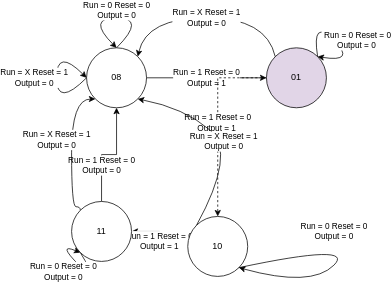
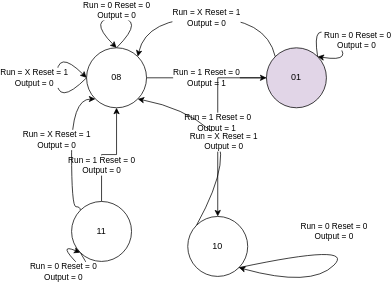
  <mxCell id="0" />
  <mxCell id="1" parent="0" />
  <mxCell id="2" value="Run = 1 Reset = 0&lt;br&gt;Output = 1" style="edgeStyle=orthogonalEdgeStyle;rounded=0;orthogonalLoop=1;jettySize=auto;html=1;exitX=1;exitY=0.5;exitDx=0;exitDy=0;entryX=0;entryY=0.5;entryDx=0;entryDy=0;" parent="1" source="3" target="5" edge="1"><mxGeometry relative="1" as="geometry" /></mxCell>
  <mxCell id="3" value="08" style="ellipse;whiteSpace=wrap;html=1;" parent="1" vertex="1"><mxGeometry x="60" y="60" width="80" height="80" as="geometry" /></mxCell>
- <mxCell id="4" value="Run = 1 Reset = 0&lt;br&gt;Output = 1&amp;nbsp;" style="edgeStyle=orthogonalEdgeStyle;rounded=0;orthogonalLoop=1;jettySize=auto;html=1;entryX=0.5;entryY=0;entryDx=0;entryDy=0;dashed=1;" parent="1" source="5" target="8" edge="1"><mxGeometry relative="1" as="geometry" /></mxCell>
+ <mxCell id="4" value="Run = 1 Reset = 0&lt;br&gt;Output = 1&amp;nbsp;" style="edgeStyle=orthogonalEdgeStyle;rounded=0;orthogonalLoop=1;jettySize=auto;html=1;entryX=0.5;entryY=0;entryDx=0;entryDy=0;" parent="1" source="5" target="8" edge="1"><mxGeometry relative="1" as="geometry" /></mxCell>
  <mxCell id="5" value="01" style="ellipse;whiteSpace=wrap;html=1;fillColor=#e1d5e7;" parent="1" vertex="1"><mxGeometry x="300" y="60" width="80" height="80" as="geometry" /></mxCell>
- <mxCell id="6" style="edgeStyle=orthogonalEdgeStyle;rounded=0;orthogonalLoop=1;jettySize=auto;html=1;exitX=0;exitY=0.5;exitDx=0;exitDy=0;entryX=1;entryY=0.5;entryDx=0;entryDy=0;" parent="1" source="8" target="11" edge="1"><mxGeometry relative="1" as="geometry" /></mxCell>
- <mxCell id="7" value="Run = 1 Reset = 0&lt;br&gt;Output = 1" style="edgeLabel;html=1;align=center;verticalAlign=middle;resizable=0;points=[];" parent="6" vertex="1" connectable="0"><mxGeometry x="-0.047" y="1" relative="1" as="geometry"><mxPoint as="offset" /></mxGeometry></mxCell>
  <mxCell id="8" value="10" style="ellipse;whiteSpace=wrap;html=1;" parent="1" vertex="1"><mxGeometry x="195" y="285" width="80" height="80" as="geometry" /></mxCell>
  <mxCell id="9" value="Run = 1 Reset = 0&lt;br&gt;Output = 0" style="edgeStyle=orthogonalEdgeStyle;rounded=0;orthogonalLoop=1;jettySize=auto;html=1;exitX=0.5;exitY=0;exitDx=0;exitDy=0;entryX=0.5;entryY=1;entryDx=0;entryDy=0;" parent="1" source="11" target="3" edge="1"><mxGeometry x="-0.333" relative="1" as="geometry"><mxPoint as="offset" /></mxGeometry></mxCell>
  <mxCell id="10" value="Run = X Reset = 1&lt;br&gt;Output = 0" style="edgeStyle=orthogonalEdgeStyle;orthogonalLoop=1;jettySize=auto;html=1;exitX=0;exitY=0;exitDx=0;exitDy=0;entryX=0;entryY=1;entryDx=0;entryDy=0;curved=1;" parent="1" source="11" target="3" edge="1"><mxGeometry x="0.097" y="20" relative="1" as="geometry"><Array as="points"><mxPoint x="40" y="272" /><mxPoint x="40" y="128" /></Array><mxPoint as="offset" /></mxGeometry></mxCell>
  <mxCell id="11" value="11" style="ellipse;whiteSpace=wrap;html=1;" parent="1" vertex="1"><mxGeometry x="40" y="265" width="80" height="80" as="geometry" /></mxCell>
  <mxCell id="12" value="Run = 0 Reset = 0&lt;br&gt;Output = 0" style="curved=1;endArrow=classic;html=1;rounded=0;exitX=0.5;exitY=0;exitDx=0;exitDy=0;" parent="1" edge="1"><mxGeometry y="-10" width="50" height="50" relative="1" as="geometry"><mxPoint x="100" y="60" as="sourcePoint" /><mxPoint x="100" y="60" as="targetPoint" /><Array as="points"><mxPoint x="140" y="20" /><mxPoint x="60" y="20" /></Array><mxPoint as="offset" /></mxGeometry></mxCell>
  <mxCell id="13" value="Run = X Reset = 1&lt;br&gt;Output = 0" style="curved=1;endArrow=classic;html=1;rounded=0;exitX=0;exitY=0;exitDx=0;exitDy=0;entryX=1;entryY=0;entryDx=0;entryDy=0;" parent="1" source="5" target="3" edge="1"><mxGeometry width="50" height="50" relative="1" as="geometry"><mxPoint x="250" y="180" as="sourcePoint" /><mxPoint x="300" y="130" as="targetPoint" /><Array as="points"><mxPoint x="300" y="20" /><mxPoint x="140" y="20" /></Array><mxPoint as="offset" /></mxGeometry></mxCell>
  <mxCell id="14" value="&amp;nbsp;Run = 0 Reset = 0&lt;br&gt;Output = 0" style="curved=1;endArrow=classic;html=1;rounded=0;exitX=1;exitY=0;exitDx=0;exitDy=0;entryX=1;entryY=0;entryDx=0;entryDy=0;" parent="1" source="5" target="5" edge="1"><mxGeometry x="0.224" y="21" width="50" height="50" relative="1" as="geometry"><mxPoint x="340" y="60" as="sourcePoint" /><mxPoint x="340" y="60" as="targetPoint" /><Array as="points"><mxPoint x="360" y="20" /><mxPoint x="420" y="80" /></Array><mxPoint as="offset" /></mxGeometry></mxCell>
  <mxCell id="15" value="Run = 0 Reset = 0&lt;br&gt;Output = 0" style="curved=1;endArrow=classic;html=1;rounded=0;entryX=1;entryY=1;entryDx=0;entryDy=0;exitX=1;exitY=1;exitDx=0;exitDy=0;" parent="1" source="8" target="8" edge="1"><mxGeometry x="-0.224" y="21" width="50" height="50" relative="1" as="geometry"><mxPoint x="380" y="300" as="sourcePoint" /><mxPoint x="420" y="310" as="targetPoint" /><Array as="points"><mxPoint x="420" y="320" /><mxPoint x="360" y="380" /></Array><mxPoint as="offset" /></mxGeometry></mxCell>
  <mxCell id="16" value="Run = X Reset = 1&lt;br&gt;Output = 0" style="curved=1;endArrow=classic;html=1;rounded=0;exitX=0;exitY=0;exitDx=0;exitDy=0;entryX=1;entryY=1;entryDx=0;entryDy=0;" parent="1" source="8" target="3" edge="1"><mxGeometry width="50" height="50" relative="1" as="geometry"><mxPoint x="180" y="180" as="sourcePoint" /><mxPoint x="230" y="130" as="targetPoint" /><Array as="points"><mxPoint x="260" y="200" /><mxPoint x="190" y="140" /></Array></mxGeometry></mxCell>
  <mxCell id="17" value="Run = 0 Reset = 0&lt;br&gt;Output = 0" style="curved=1;endArrow=classic;html=1;rounded=0;exitX=0;exitY=1;exitDx=0;exitDy=0;entryX=0;entryY=1;entryDx=0;entryDy=0;" parent="1" source="11" target="11" edge="1"><mxGeometry x="0.224" y="21" width="50" height="50" relative="1" as="geometry"><mxPoint x="180" y="200" as="sourcePoint" /><mxPoint x="230" y="150" as="targetPoint" /><Array as="points"><mxPoint x="80" y="380" /><mxPoint x="20" y="320" /></Array><mxPoint as="offset" /></mxGeometry></mxCell>
  <mxCell id="18" value="Run = X Reset = 1&lt;br&gt;Output = 0" style="curved=1;endArrow=classic;html=1;rounded=0;exitX=0;exitY=0.5;exitDx=0;exitDy=0;entryX=0;entryY=0.5;entryDx=0;entryDy=0;" parent="1" source="3" target="3" edge="1"><mxGeometry y="30" width="50" height="50" relative="1" as="geometry"><mxPoint x="180" y="200" as="sourcePoint" /><mxPoint x="230" y="150" as="targetPoint" /><Array as="points"><mxPoint x="20" y="140" /><mxPoint x="20" y="60" /></Array><mxPoint as="offset" /></mxGeometry></mxCell>
